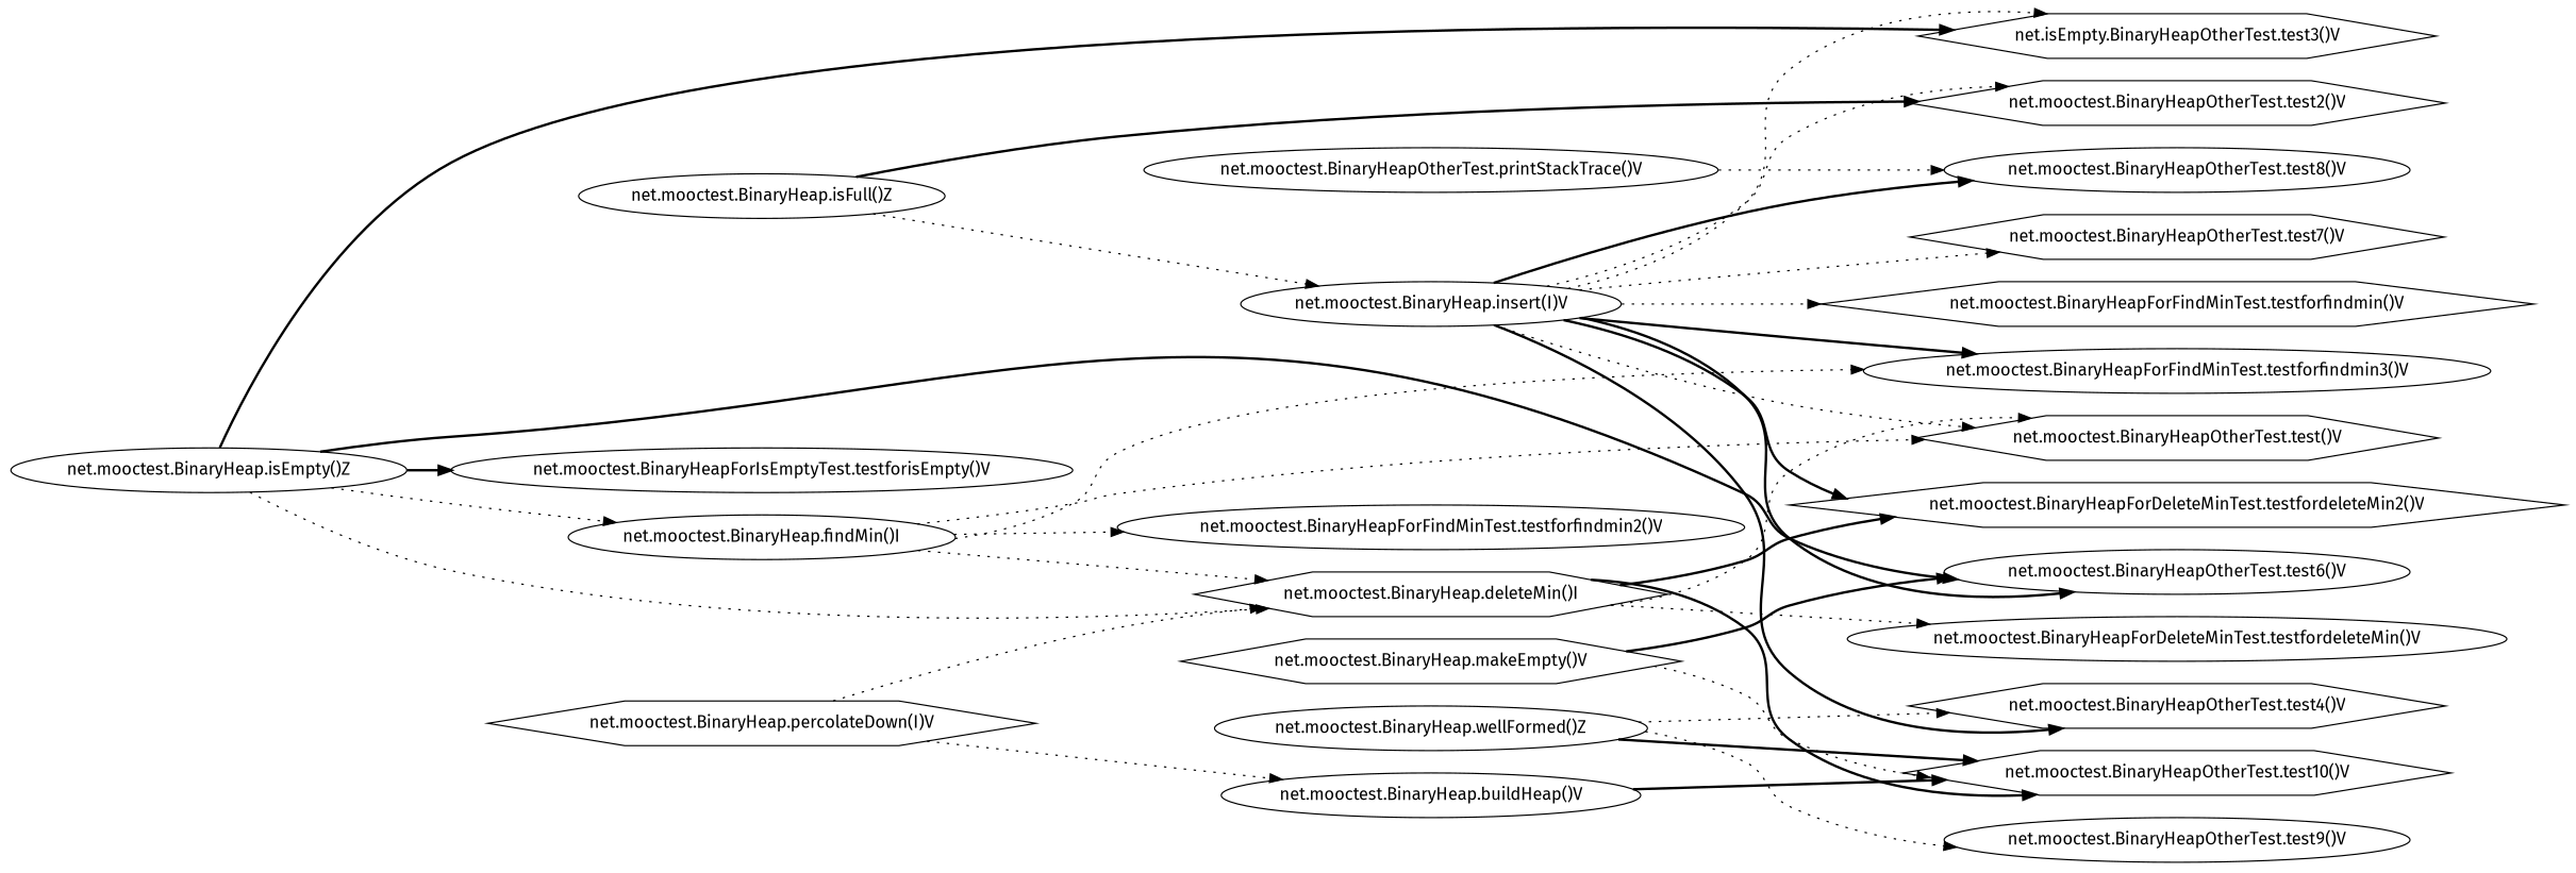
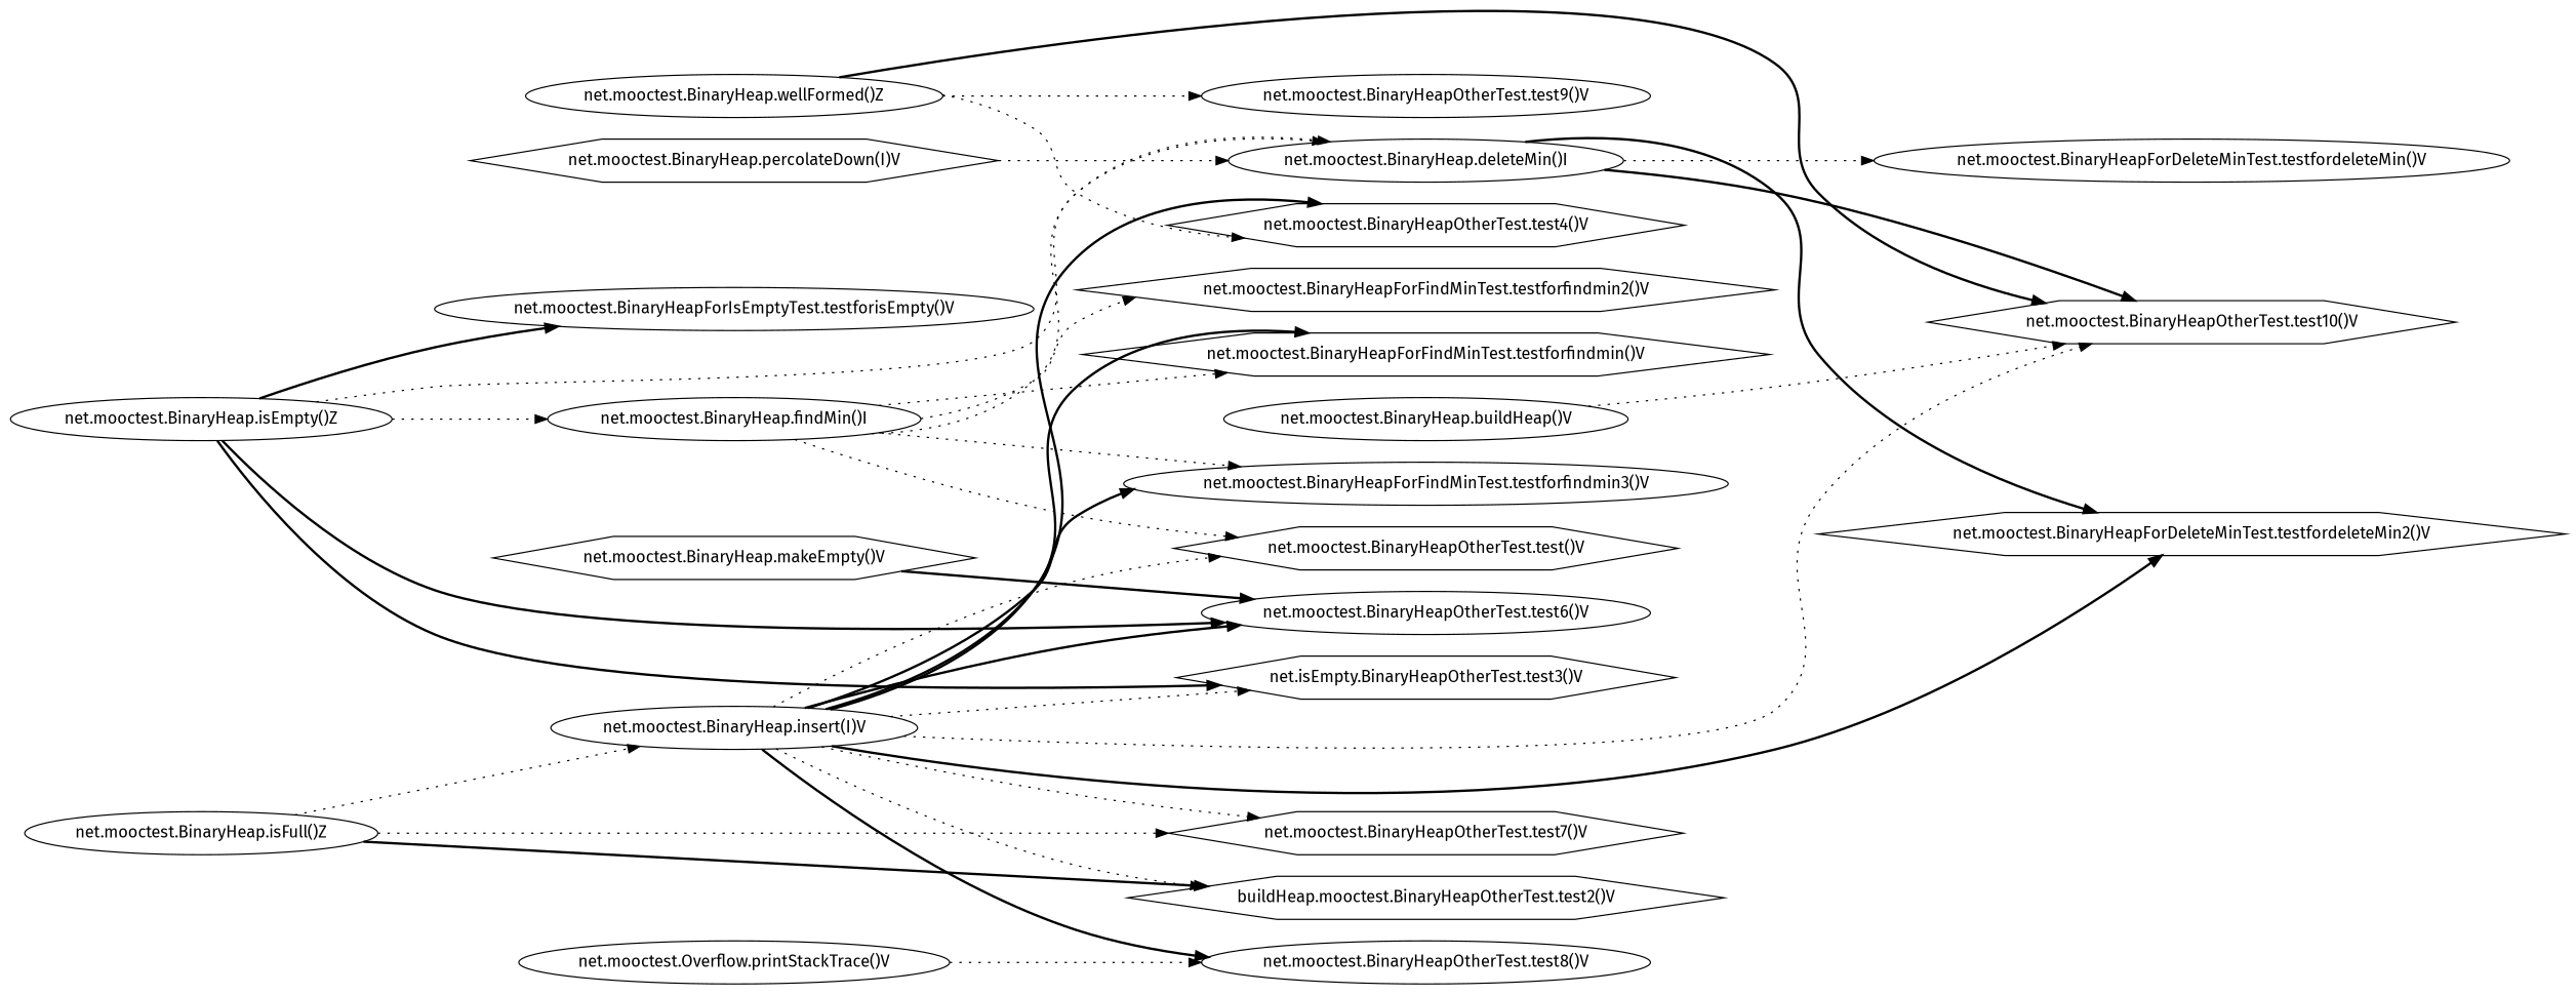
  digraph {
    fontname="Fira Sans"
    rankdir=LR
    node [fontname="Fira Sans" shape=ellipse]
    edge [fontname="Fira Sans" style=dotted]
    "net.mooctest.BinaryHeapOtherTest.test()V" [shape=hexagon]
    "net.mooctest.BinaryHeap.findMin()I"
    "net.mooctest.BinaryHeapForFindMinTest.testforfindmin()V" [shape=hexagon]
-   "net.mooctest.BinaryHeap.deleteMin()I" [shape=hexagon]
-   "net.mooctest.BinaryHeapForFindMinTest.testforfindmin2()V"
+   "net.mooctest.BinaryHeap.deleteMin()I"
+   "net.mooctest.BinaryHeapForFindMinTest.testforfindmin2()V" [shape=hexagon]
    "net.mooctest.BinaryHeapForFindMinTest.testforfindmin3()V"
    "net.mooctest.BinaryHeapForDeleteMinTest.testfordeleteMin2()V" [shape=hexagon]
    "net.mooctest.BinaryHeapOtherTest.test10()V" [shape=hexagon]
    "net.mooctest.BinaryHeapForDeleteMinTest.testfordeleteMin()V"
    "net.mooctest.BinaryHeap.insert(I)V"
-   "net.mooctest.BinaryHeapOtherTest.test2()V" [shape=hexagon]
+   "net.mooctest.BinaryHeapOtherTest.test2()V" [shape=hexagon label="buildHeap.mooctest.BinaryHeapOtherTest.test2()V"]
    n12 [label="net.isEmpty.BinaryHeapOtherTest.test3()V" shape=hexagon]
    "net.mooctest.BinaryHeapOtherTest.test6()V"
    "net.mooctest.BinaryHeapOtherTest.test7()V" [shape=hexagon]
    "net.mooctest.BinaryHeapOtherTest.test8()V"
    "net.mooctest.BinaryHeapOtherTest.test4()V" [shape=hexagon]
-   "net.mooctest.Overflow.printStackTrace()V" [label="net.mooctest.BinaryHeapOtherTest.printStackTrace()V"]
+   "net.mooctest.Overflow.printStackTrace()V"
    "net.mooctest.BinaryHeap.isEmpty()Z"
    "net.mooctest.BinaryHeapForIsEmptyTest.testforisEmpty()V"
    "net.mooctest.BinaryHeap.isFull()Z"
    "net.mooctest.BinaryHeap.buildHeap()V"
    "net.mooctest.BinaryHeap.percolateDown(I)V" [shape=hexagon]
    "net.mooctest.BinaryHeap.makeEmpty()V" [shape=hexagon]
    "net.mooctest.BinaryHeap.wellFormed()Z"
    "net.mooctest.BinaryHeapOtherTest.test9()V"
    "net.mooctest.BinaryHeap.findMin()I" -> "net.mooctest.BinaryHeapOtherTest.test()V"
+   "net.mooctest.BinaryHeap.findMin()I" -> "net.mooctest.BinaryHeapForFindMinTest.testforfindmin()V"
    "net.mooctest.BinaryHeap.findMin()I" -> "net.mooctest.BinaryHeap.deleteMin()I"
    "net.mooctest.BinaryHeap.findMin()I" -> "net.mooctest.BinaryHeapForFindMinTest.testforfindmin2()V"
    "net.mooctest.BinaryHeap.findMin()I" -> "net.mooctest.BinaryHeapForFindMinTest.testforfindmin3()V"
-   "net.mooctest.BinaryHeap.deleteMin()I" -> "net.mooctest.BinaryHeapOtherTest.test()V"
    "net.mooctest.BinaryHeap.deleteMin()I" -> "net.mooctest.BinaryHeapForDeleteMinTest.testfordeleteMin2()V" [style=bold]
    "net.mooctest.BinaryHeap.deleteMin()I" -> "net.mooctest.BinaryHeapOtherTest.test10()V" [style=bold]
    "net.mooctest.BinaryHeap.deleteMin()I" -> "net.mooctest.BinaryHeapForDeleteMinTest.testfordeleteMin()V"
    "net.mooctest.BinaryHeap.insert(I)V" -> "net.mooctest.BinaryHeapOtherTest.test()V"
-   "net.mooctest.BinaryHeap.insert(I)V" -> "net.mooctest.BinaryHeapForFindMinTest.testforfindmin()V"
+   "net.mooctest.BinaryHeap.insert(I)V" -> "net.mooctest.BinaryHeapForFindMinTest.testforfindmin()V" [style=bold]
    "net.mooctest.BinaryHeap.insert(I)V" -> "net.mooctest.BinaryHeapForFindMinTest.testforfindmin3()V" [style=bold]
    "net.mooctest.BinaryHeap.insert(I)V" -> "net.mooctest.BinaryHeapForDeleteMinTest.testfordeleteMin2()V" [style=bold]
-   "net.mooctest.BinaryHeap.makeEmpty()V" -> "net.mooctest.BinaryHeapOtherTest.test10()V"
+   "net.mooctest.BinaryHeap.insert(I)V" -> "net.mooctest.BinaryHeapOtherTest.test10()V"
    "net.mooctest.BinaryHeap.insert(I)V" -> "net.mooctest.BinaryHeapOtherTest.test2()V"
    "net.mooctest.BinaryHeap.insert(I)V" -> n12
    "net.mooctest.BinaryHeap.insert(I)V" -> "net.mooctest.BinaryHeapOtherTest.test6()V" [style=bold]
    "net.mooctest.BinaryHeap.insert(I)V" -> "net.mooctest.BinaryHeapOtherTest.test7()V"
    "net.mooctest.BinaryHeap.insert(I)V" -> "net.mooctest.BinaryHeapOtherTest.test8()V" [style=bold]
    "net.mooctest.BinaryHeap.insert(I)V" -> "net.mooctest.BinaryHeapOtherTest.test4()V" [style=bold]
    "net.mooctest.Overflow.printStackTrace()V" -> "net.mooctest.BinaryHeapOtherTest.test8()V"
    "net.mooctest.BinaryHeap.isEmpty()Z" -> "net.mooctest.BinaryHeap.findMin()I"
    "net.mooctest.BinaryHeap.isEmpty()Z" -> "net.mooctest.BinaryHeap.deleteMin()I"
    "net.mooctest.BinaryHeap.isEmpty()Z" -> n12 [style=bold]
    "net.mooctest.BinaryHeap.isEmpty()Z" -> "net.mooctest.BinaryHeapOtherTest.test6()V" [style=bold]
    "net.mooctest.BinaryHeap.isEmpty()Z" -> "net.mooctest.BinaryHeapForIsEmptyTest.testforisEmpty()V" [style=bold]
    "net.mooctest.BinaryHeap.isFull()Z" -> "net.mooctest.BinaryHeap.insert(I)V"
    "net.mooctest.BinaryHeap.isFull()Z" -> "net.mooctest.BinaryHeapOtherTest.test2()V" [style=bold]
-   "net.mooctest.BinaryHeap.buildHeap()V" -> "net.mooctest.BinaryHeapOtherTest.test10()V" [style=bold]
+   "net.mooctest.BinaryHeap.isFull()Z" -> "net.mooctest.BinaryHeapOtherTest.test7()V"
+   "net.mooctest.BinaryHeap.buildHeap()V" -> "net.mooctest.BinaryHeapOtherTest.test10()V"
    "net.mooctest.BinaryHeap.percolateDown(I)V" -> "net.mooctest.BinaryHeap.deleteMin()I"
-   "net.mooctest.BinaryHeap.percolateDown(I)V" -> "net.mooctest.BinaryHeap.buildHeap()V"
    "net.mooctest.BinaryHeap.makeEmpty()V" -> "net.mooctest.BinaryHeapOtherTest.test6()V" [style=bold]
    "net.mooctest.BinaryHeap.wellFormed()Z" -> "net.mooctest.BinaryHeapOtherTest.test10()V" [style=bold]
    "net.mooctest.BinaryHeap.wellFormed()Z" -> "net.mooctest.BinaryHeapOtherTest.test4()V"
    "net.mooctest.BinaryHeap.wellFormed()Z" -> "net.mooctest.BinaryHeapOtherTest.test9()V"
  }
